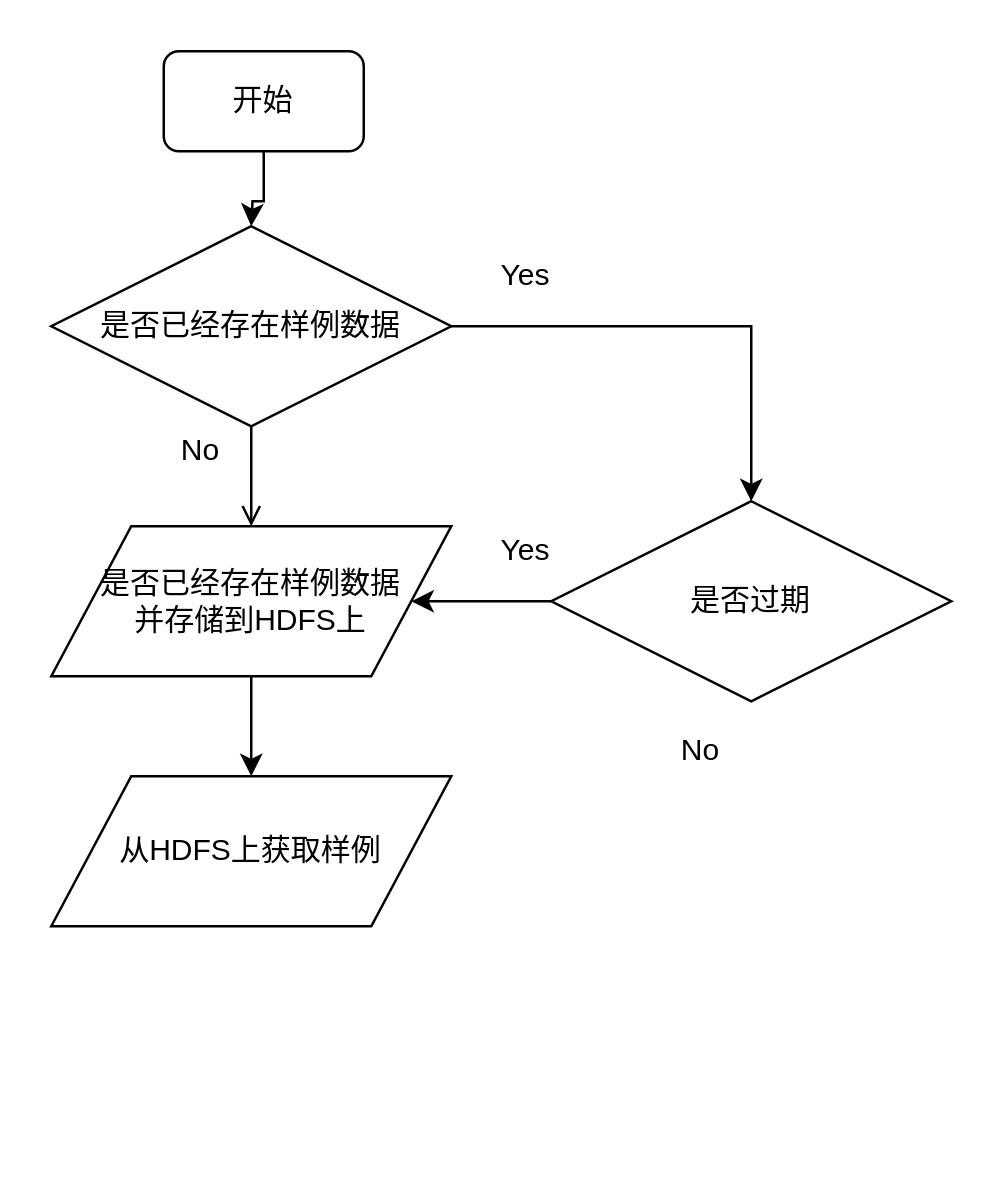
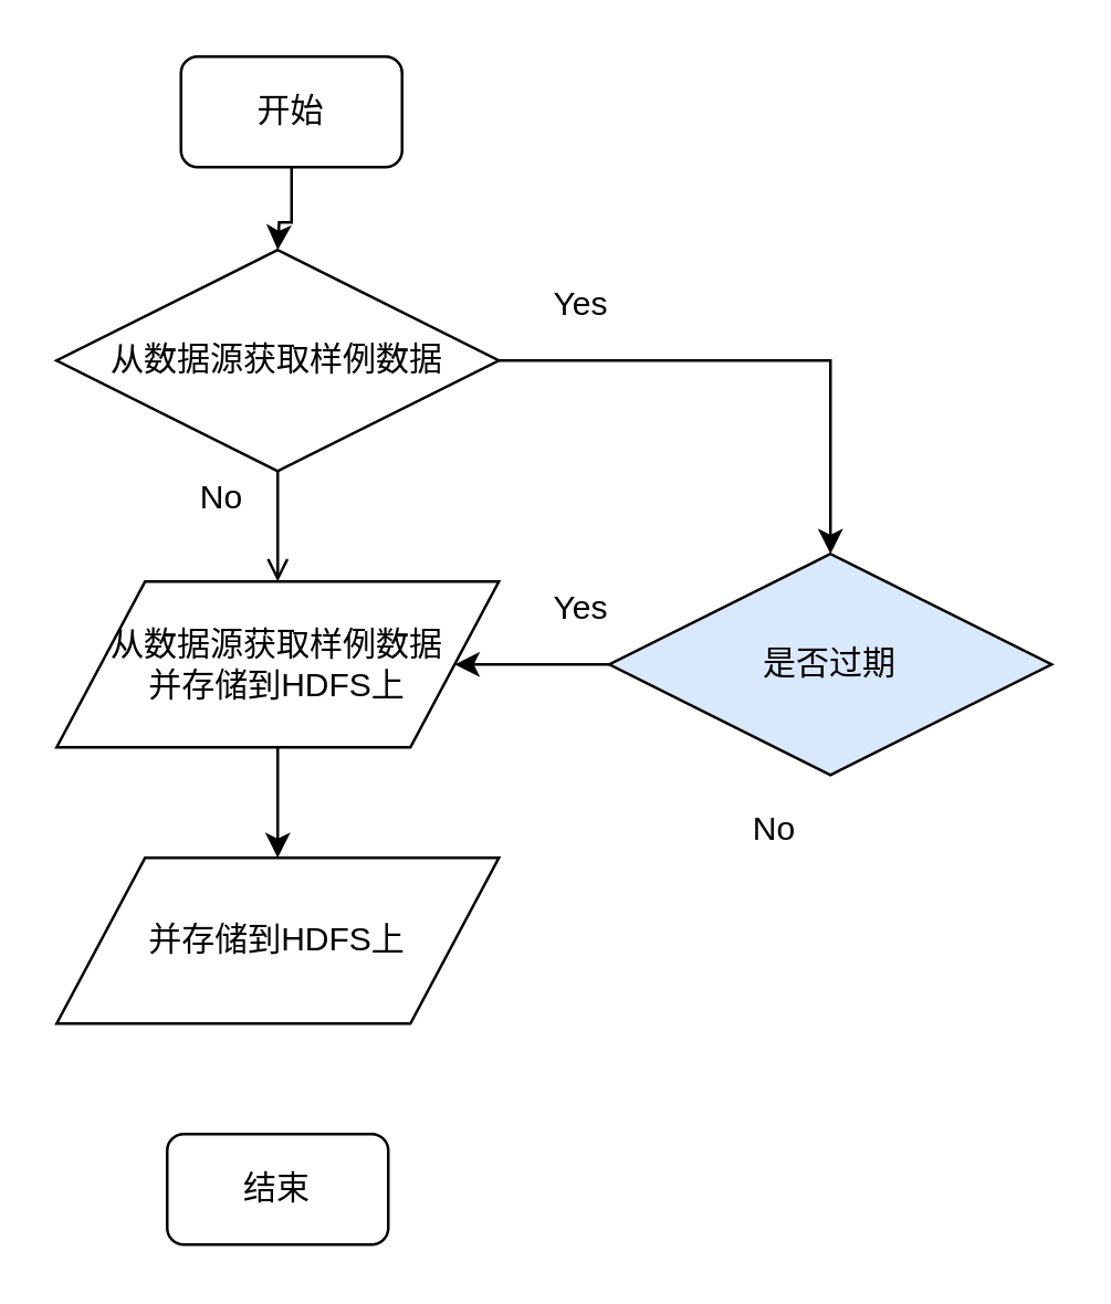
  <mxCell id="0" />
  <mxCell id="1" parent="0" />
  <mxCell id="2" value="" style="edgeStyle=orthogonalEdgeStyle;rounded=0;orthogonalLoop=1;jettySize=auto;html=1;" edge="1" parent="1" source="3"><mxGeometry relative="1" as="geometry"><mxPoint x="100" y="90" as="targetPoint" /></mxGeometry></mxCell>
  <mxCell id="3" value="开始" style="rounded=1;whiteSpace=wrap;html=1;" vertex="1" parent="1"><mxGeometry x="65" y="20" width="80" height="40" as="geometry" /></mxCell>
  <mxCell id="4" value="" style="edgeStyle=orthogonalEdgeStyle;rounded=0;orthogonalLoop=1;jettySize=auto;html=1;entryX=0.5;entryY=0;entryDx=0;entryDy=0;endArrow=open;" edge="1" parent="1" source="6" target="10"><mxGeometry relative="1" as="geometry"><mxPoint x="100" y="210" as="targetPoint" /></mxGeometry></mxCell>
  <mxCell id="5" value="" style="edgeStyle=orthogonalEdgeStyle;rounded=0;orthogonalLoop=1;jettySize=auto;html=1;" edge="1" parent="1" source="6" target="7"><mxGeometry relative="1" as="geometry" /></mxCell>
- <mxCell id="6" value="是否已经存在样例数据" style="rhombus;whiteSpace=wrap;html=1;" vertex="1" parent="1"><mxGeometry x="20" y="90" width="160" height="80" as="geometry" /></mxCell>
- <mxCell id="7" value="是否过期" style="rhombus;whiteSpace=wrap;html=1;" vertex="1" parent="1"><mxGeometry x="220" y="200" width="160" height="80" as="geometry" /></mxCell>
+ <mxCell id="6" value="从数据源获取样例数据" style="rhombus;whiteSpace=wrap;html=1;" vertex="1" parent="1"><mxGeometry x="20" y="90" width="160" height="80" as="geometry" /></mxCell>
+ <mxCell id="7" value="是否过期" style="rhombus;whiteSpace=wrap;html=1;fillColor=#dae8fc;" vertex="1" parent="1"><mxGeometry x="220" y="200" width="160" height="80" as="geometry" /></mxCell>
  <mxCell id="8" value="No" style="text;html=1;strokeColor=none;fillColor=none;align=center;verticalAlign=middle;whiteSpace=wrap;rounded=0;" vertex="1" parent="1"><mxGeometry x="60" y="170" width="40" height="20" as="geometry" /></mxCell>
  <mxCell id="9" value="" style="edgeStyle=orthogonalEdgeStyle;rounded=0;orthogonalLoop=1;jettySize=auto;html=1;" edge="1" parent="1" source="10" target="11"><mxGeometry relative="1" as="geometry" /></mxCell>
- <mxCell id="10" value="是否已经存在样例数据&lt;br&gt;并存储到HDFS上" style="shape=parallelogram;perimeter=parallelogramPerimeter;whiteSpace=wrap;html=1;" vertex="1" parent="1"><mxGeometry x="20" y="210" width="160" height="60" as="geometry" /></mxCell>
- <mxCell id="11" value="从HDFS上获取样例" style="shape=parallelogram;perimeter=parallelogramPerimeter;whiteSpace=wrap;html=1;" vertex="1" parent="1"><mxGeometry x="20" y="310" width="160" height="60" as="geometry" /></mxCell>
+ <mxCell id="10" value="从数据源获取样例数据&lt;br&gt;并存储到HDFS上" style="shape=parallelogram;perimeter=parallelogramPerimeter;whiteSpace=wrap;html=1;" vertex="1" parent="1"><mxGeometry x="20" y="210" width="160" height="60" as="geometry" /></mxCell>
+ <mxCell id="11" value="并存储到HDFS上" style="shape=parallelogram;perimeter=parallelogramPerimeter;whiteSpace=wrap;html=1;" vertex="1" parent="1"><mxGeometry x="20" y="310" width="160" height="60" as="geometry" /></mxCell>
  <mxCell id="12" value="Yes" style="text;html=1;strokeColor=none;fillColor=none;align=center;verticalAlign=middle;whiteSpace=wrap;rounded=0;" vertex="1" parent="1"><mxGeometry x="190" y="100" width="40" height="20" as="geometry" /></mxCell>
  <mxCell id="13" value="" style="endArrow=classic;html=1;exitX=0;exitY=0.5;exitDx=0;exitDy=0;entryX=1;entryY=0.5;entryDx=0;entryDy=0;" edge="1" parent="1" source="7" target="10"><mxGeometry width="50" height="50" relative="1" as="geometry"><mxPoint x="180" y="350" as="sourcePoint" /><mxPoint x="230" y="300" as="targetPoint" /></mxGeometry></mxCell>
  <mxCell id="14" value="Yes" style="text;html=1;strokeColor=none;fillColor=none;align=center;verticalAlign=middle;whiteSpace=wrap;rounded=0;" vertex="1" parent="1"><mxGeometry x="190" y="210" width="40" height="20" as="geometry" /></mxCell>
+ <mxCell id="15" value="结束" style="rounded=1;whiteSpace=wrap;html=1;" vertex="1" parent="1"><mxGeometry x="60" y="410" width="80" height="40" as="geometry" /></mxCell>
  <mxCell id="16" value="No" style="text;html=1;strokeColor=none;fillColor=none;align=center;verticalAlign=middle;whiteSpace=wrap;rounded=0;" vertex="1" parent="1"><mxGeometry x="260" y="290" width="40" height="20" as="geometry" /></mxCell>
